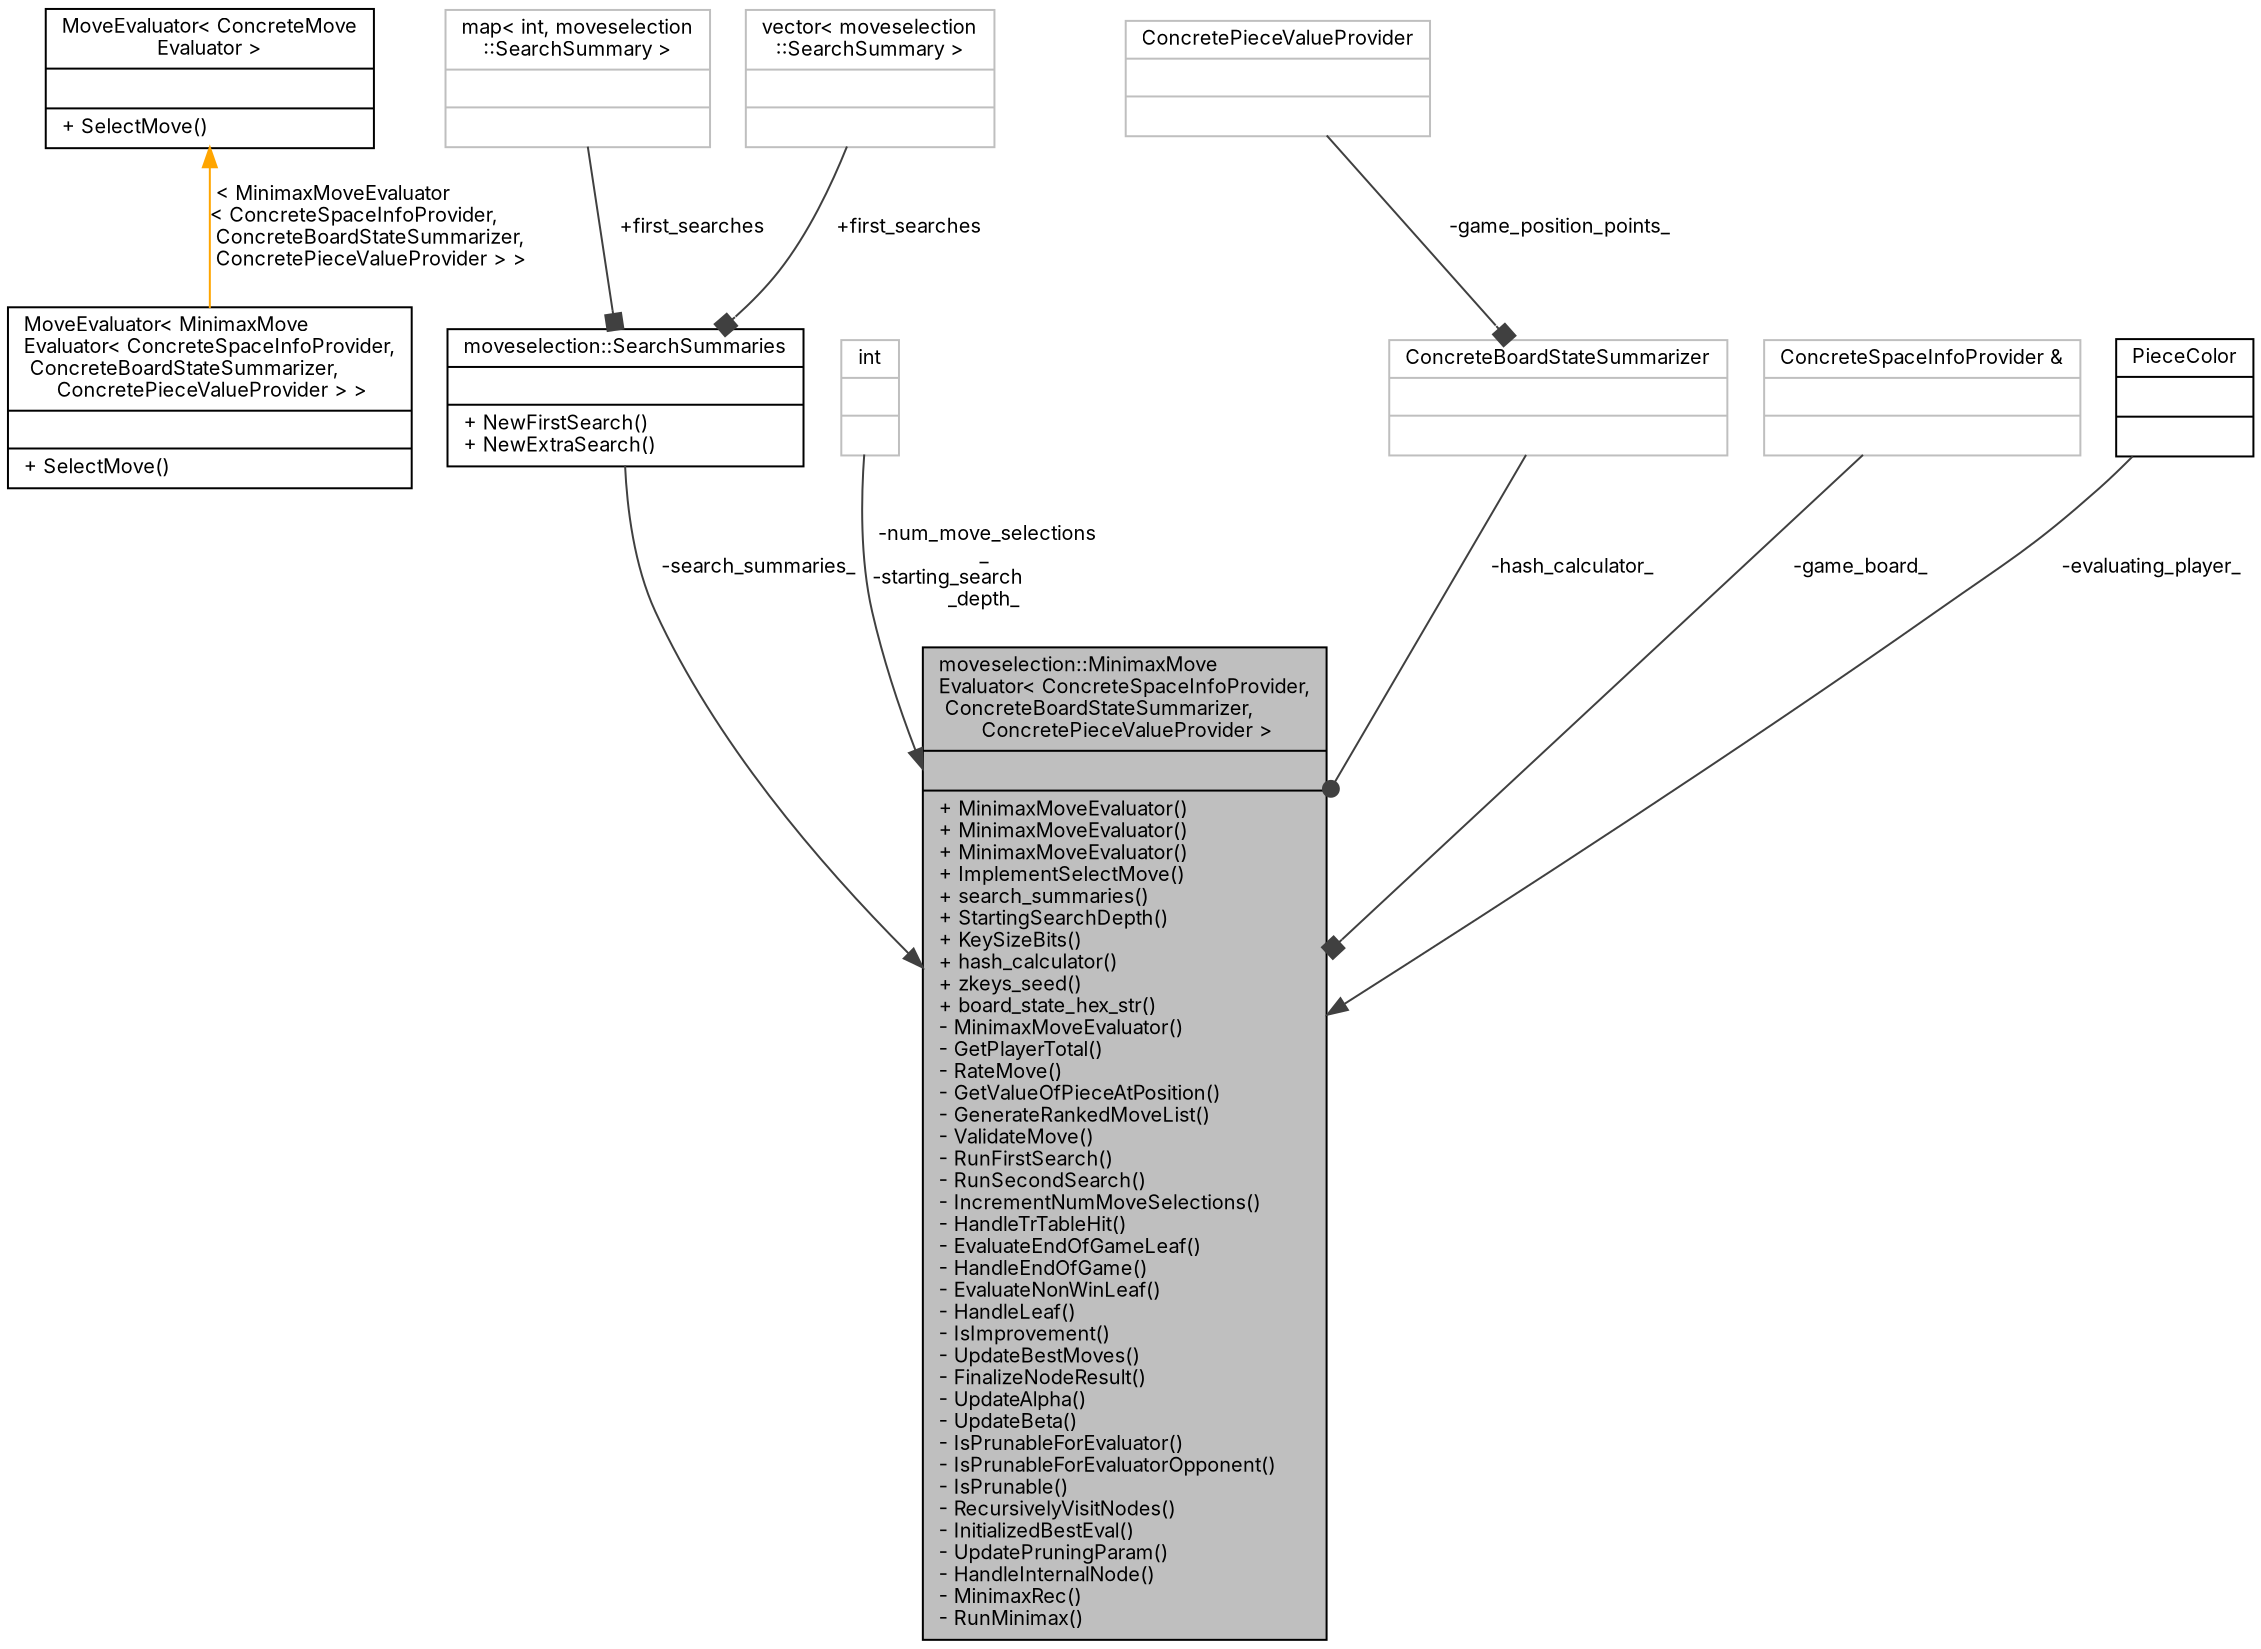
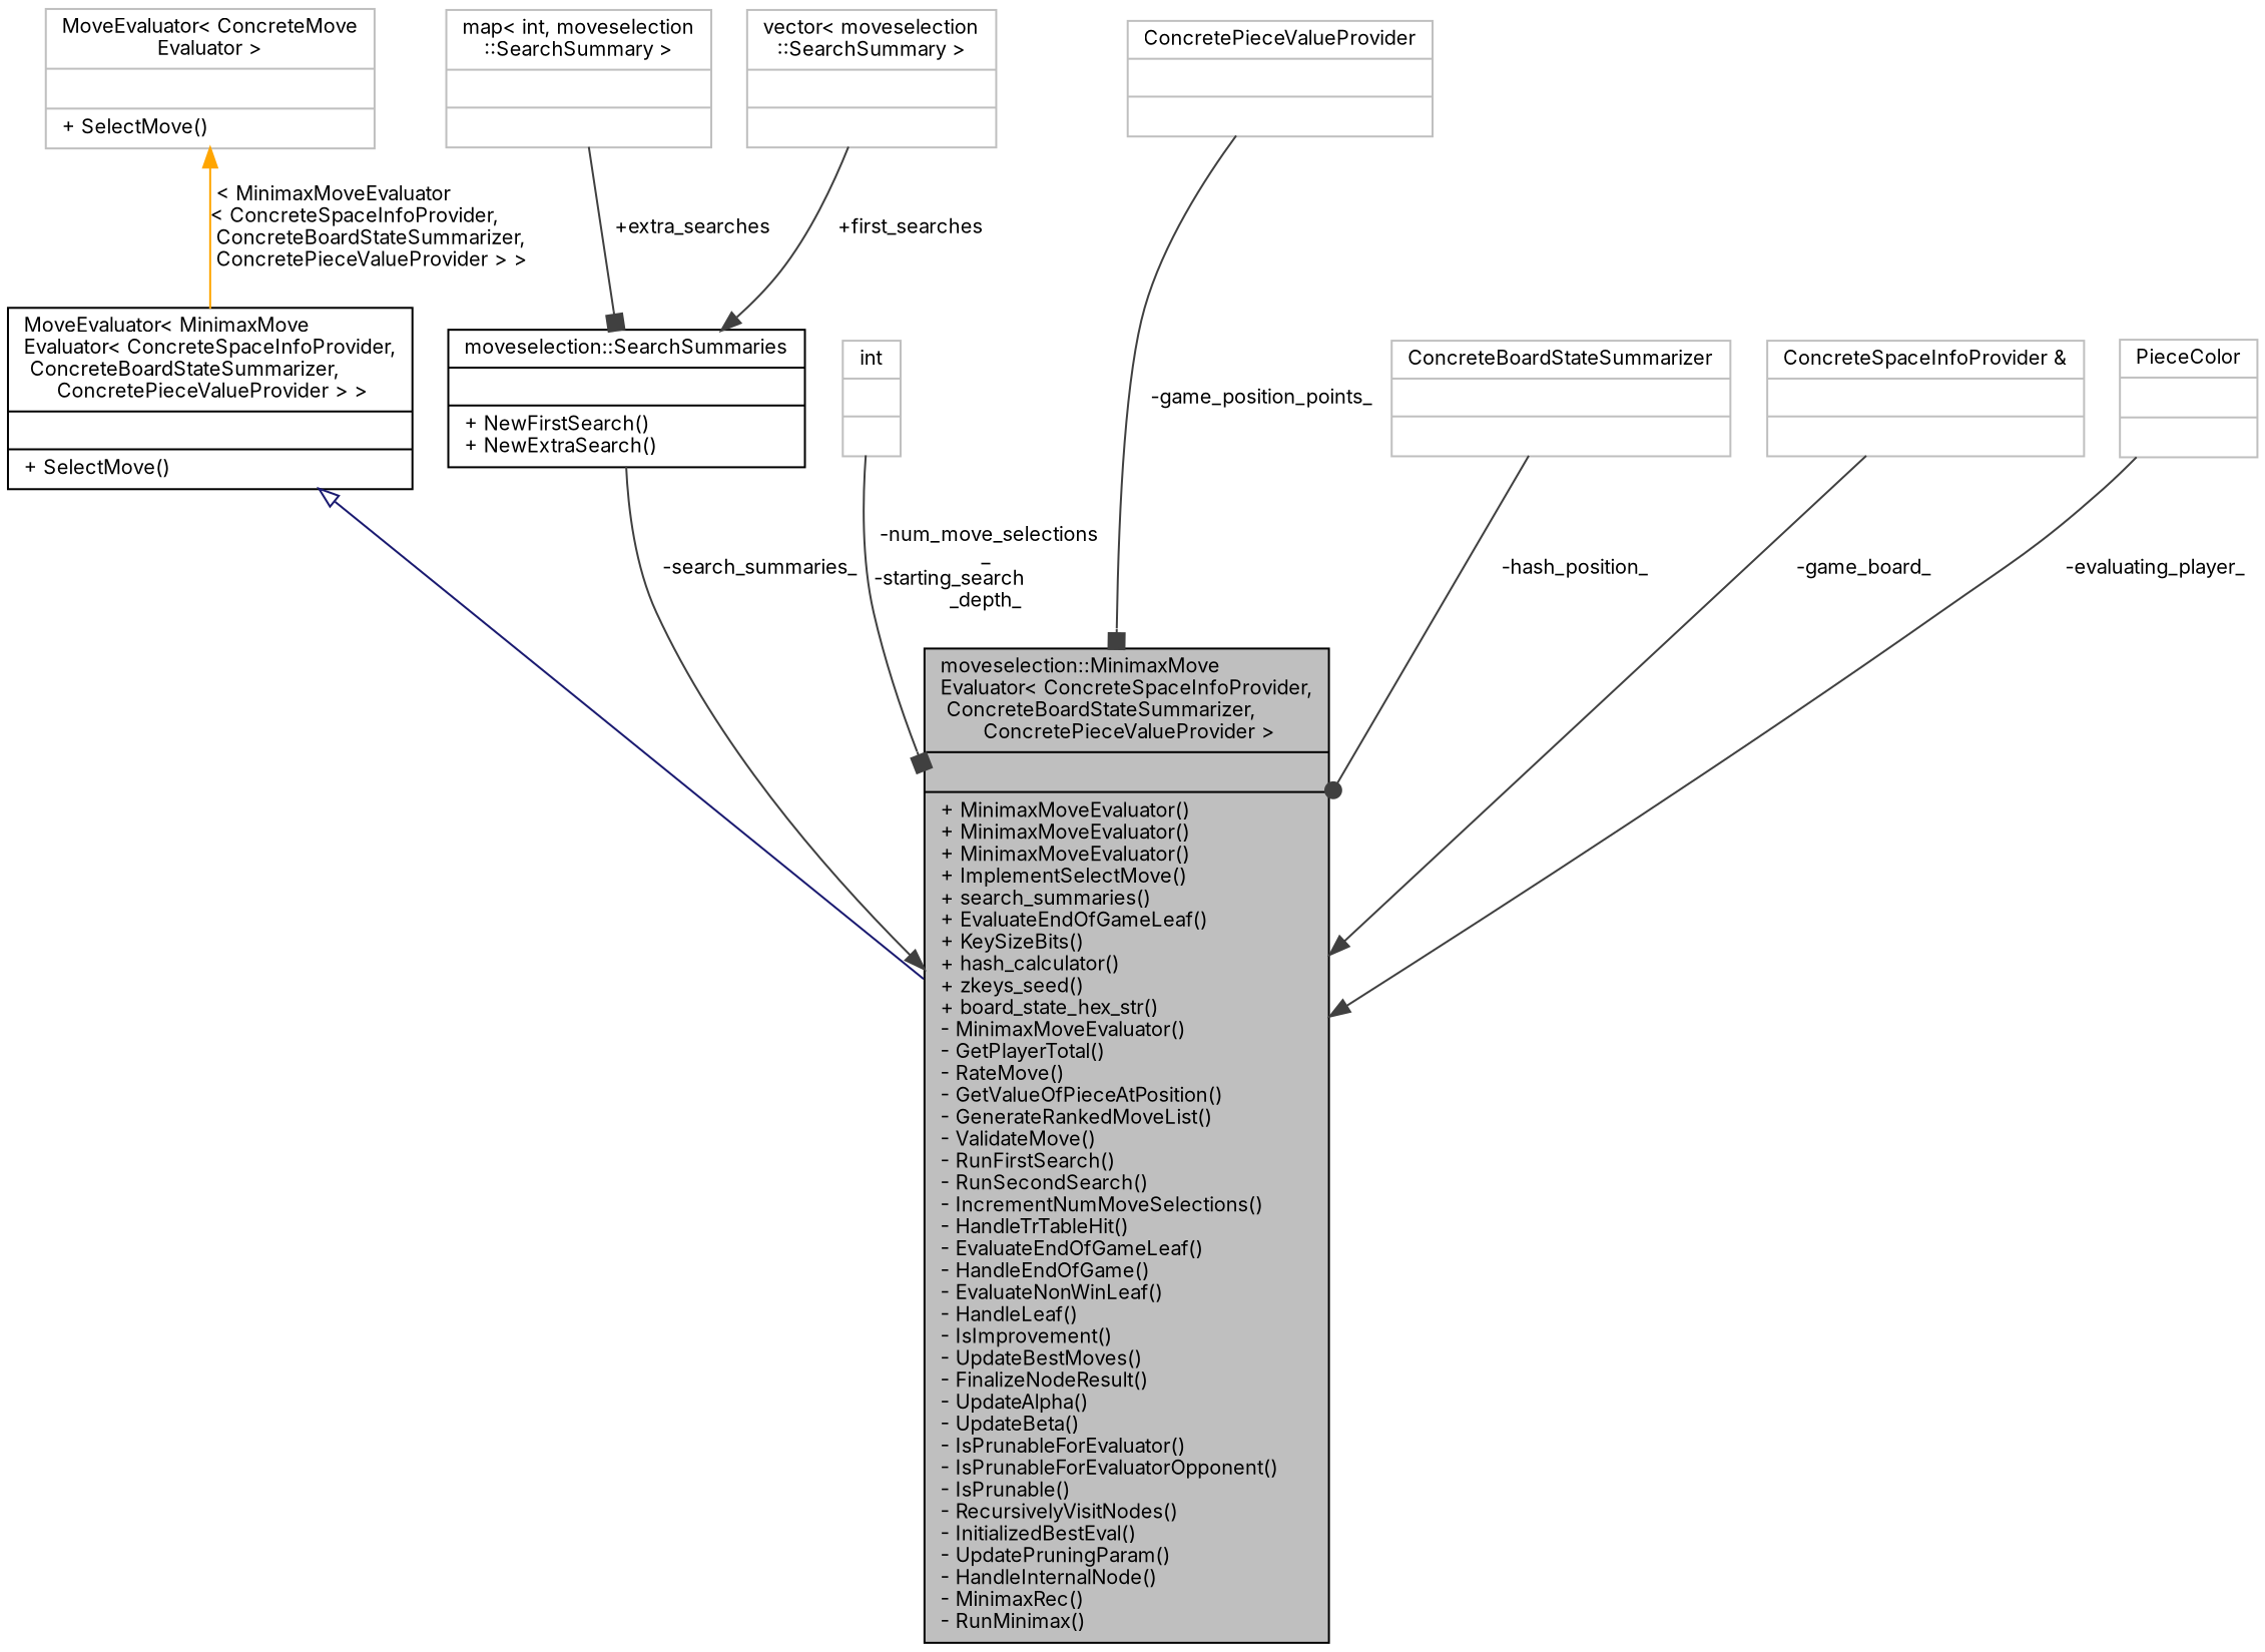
  digraph {
    fontname=Inter
    node [color=grey75 fillcolor=white fontname=Inter fontsize=10 shape=record style=filled]
    edge [color=grey25 fontname=Inter fontsize=10 labelfontname=Helvetica labelfontsize=10 style=solid arrowhead=box]
-   n1 [color=black fillcolor=grey75 fontcolor=black height=0.2 label="{moveselection::MinimaxMove\lEvaluator\< ConcreteSpaceInfoProvider,\l ConcreteBoardStateSummarizer,\l ConcretePieceValueProvider \>\n||+ MinimaxMoveEvaluator()\l+ MinimaxMoveEvaluator()\l+ MinimaxMoveEvaluator()\l+ ImplementSelectMove()\l+ search_summaries()\l+ StartingSearchDepth()\l+ KeySizeBits()\l+ hash_calculator()\l+ zkeys_seed()\l+ board_state_hex_str()\l- MinimaxMoveEvaluator()\l- GetPlayerTotal()\l- RateMove()\l- GetValueOfPieceAtPosition()\l- GenerateRankedMoveList()\l- ValidateMove()\l- RunFirstSearch()\l- RunSecondSearch()\l- IncrementNumMoveSelections()\l- HandleTrTableHit()\l- EvaluateEndOfGameLeaf()\l- HandleEndOfGame()\l- EvaluateNonWinLeaf()\l- HandleLeaf()\l- IsImprovement()\l- UpdateBestMoves()\l- FinalizeNodeResult()\l- UpdateAlpha()\l- UpdateBeta()\l- IsPrunableForEvaluator()\l- IsPrunableForEvaluatorOpponent()\l- IsPrunable()\l- RecursivelyVisitNodes()\l- InitializedBestEval()\l- UpdatePruningParam()\l- HandleInternalNode()\l- MinimaxRec()\l- RunMinimax()\l}" width=0.4]
+   n1 [color=black fillcolor=grey75 fontcolor=black height=0.2 label="{moveselection::MinimaxMove\lEvaluator\< ConcreteSpaceInfoProvider,\l ConcreteBoardStateSummarizer,\l ConcretePieceValueProvider \>\n||+ MinimaxMoveEvaluator()\l+ MinimaxMoveEvaluator()\l+ MinimaxMoveEvaluator()\l+ ImplementSelectMove()\l+ search_summaries()\l+ EvaluateEndOfGameLeaf()\l+ KeySizeBits()\l+ hash_calculator()\l+ zkeys_seed()\l+ board_state_hex_str()\l- MinimaxMoveEvaluator()\l- GetPlayerTotal()\l- RateMove()\l- GetValueOfPieceAtPosition()\l- GenerateRankedMoveList()\l- ValidateMove()\l- RunFirstSearch()\l- RunSecondSearch()\l- IncrementNumMoveSelections()\l- HandleTrTableHit()\l- EvaluateEndOfGameLeaf()\l- HandleEndOfGame()\l- EvaluateNonWinLeaf()\l- HandleLeaf()\l- IsImprovement()\l- UpdateBestMoves()\l- FinalizeNodeResult()\l- UpdateAlpha()\l- UpdateBeta()\l- IsPrunableForEvaluator()\l- IsPrunableForEvaluatorOpponent()\l- IsPrunable()\l- RecursivelyVisitNodes()\l- InitializedBestEval()\l- UpdatePruningParam()\l- HandleInternalNode()\l- MinimaxRec()\l- RunMinimax()\l}" width=0.4]
    n2 [color=black height=0.2 label="{MoveEvaluator\< MinimaxMove\lEvaluator\< ConcreteSpaceInfoProvider,\l ConcreteBoardStateSummarizer,\l ConcretePieceValueProvider \> \>\n||+ SelectMove()\l}" width=0.4]
-   n3 [color=black height=0.2 label="{MoveEvaluator\< ConcreteMove\lEvaluator \>\n||+ SelectMove()\l}" width=0.4]
+   n3 [height=0.2 label="{MoveEvaluator\< ConcreteMove\lEvaluator \>\n||+ SelectMove()\l}" width=0.4]
    n4 [color=black height=0.2 label="{moveselection::SearchSummaries\n||+ NewFirstSearch()\l+ NewExtraSearch()\l}" width=0.4]
    n5 [height=0.2 label="{map\< int, moveselection\l::SearchSummary \>\n||}" width=0.4]
    n6 [height=0.2 label="{vector\< moveselection\l::SearchSummary \>\n||}" width=0.4]
    n7 [height=0.2 label="{int\n||}" width=0.4]
    n8 [height=0.2 label="{ConcreteBoardStateSummarizer\n||}" width=0.4]
    n9 [height=0.2 label="{ConcreteSpaceInfoProvider &\n||}" width=0.4]
-   n10 [color=black height=0.2 label="{PieceColor\n||}" width=0.4]
+   n10 [height=0.2 label="{PieceColor\n||}" width=0.4]
    n11 [height=0.2 label="{ConcretePieceValueProvider\n||}" width=0.4]
+   n2 -> n1 [arrowtail=onormal color=midnightblue dir=back arrowhead=""]
    n3 -> n2 [color=orange dir=back label=" \< MinimaxMoveEvaluator\l\< ConcreteSpaceInfoProvider,\l ConcreteBoardStateSummarizer,\l ConcretePieceValueProvider \> \>" arrowhead=""]
    n4 -> n1 [arrowhead=normal label=" -search_summaries_"]
-   n5 -> n4 [label=" +first_searches"]
-   n6 -> n4 [label=" +first_searches"]
-   n7 -> n1 [arrowhead=normal label=" -num_move_selections\l_\n-starting_search\l_depth_"]
-   n8 -> n1 [arrowhead=dot label=" -hash_calculator_"]
-   n9 -> n1 [label=" -game_board_"]
+   n5 -> n4 [label=" +extra_searches"]
+   n6 -> n4 [arrowhead=normal label=" +first_searches"]
+   n7 -> n1 [label=" -num_move_selections\l_\n-starting_search\l_depth_"]
+   n8 -> n1 [arrowhead=dot label=" -hash_position_"]
+   n9 -> n1 [arrowhead=normal label=" -game_board_"]
    n10 -> n1 [arrowhead=normal label=" -evaluating_player_"]
-   n11 -> n8 [label=" -game_position_points_"]
+   n11 -> n1 [label=" -game_position_points_"]
  }
